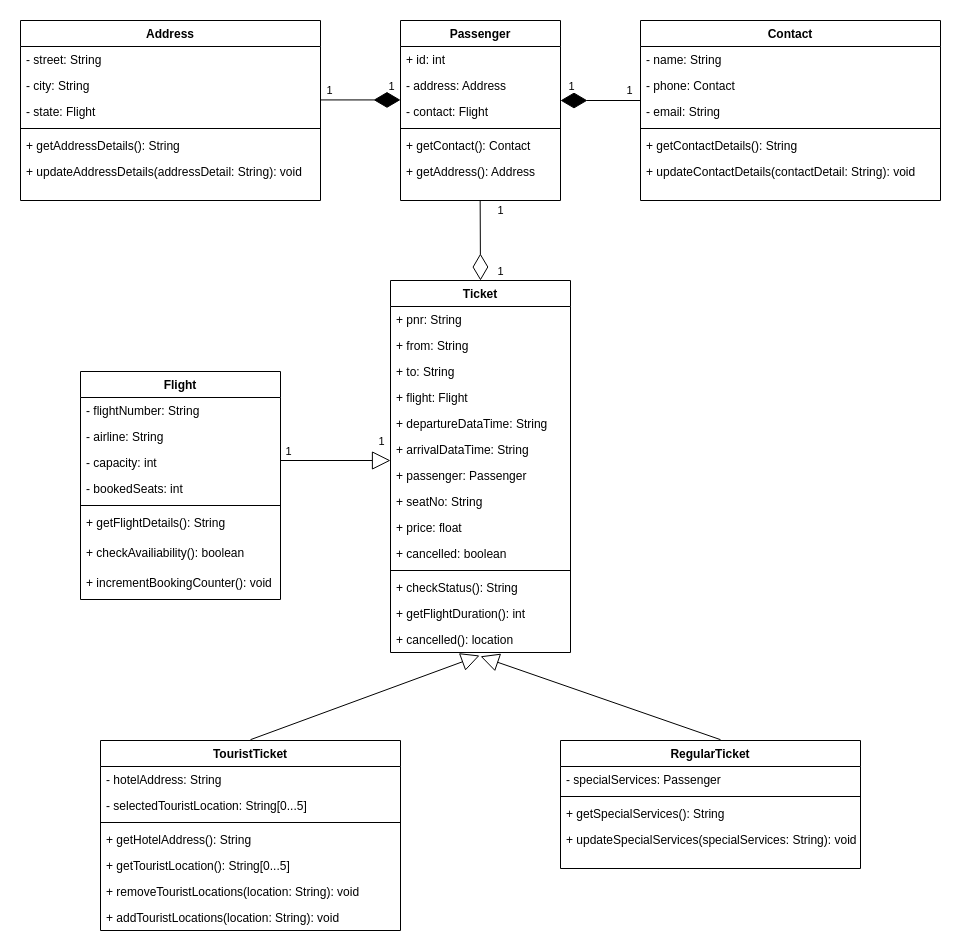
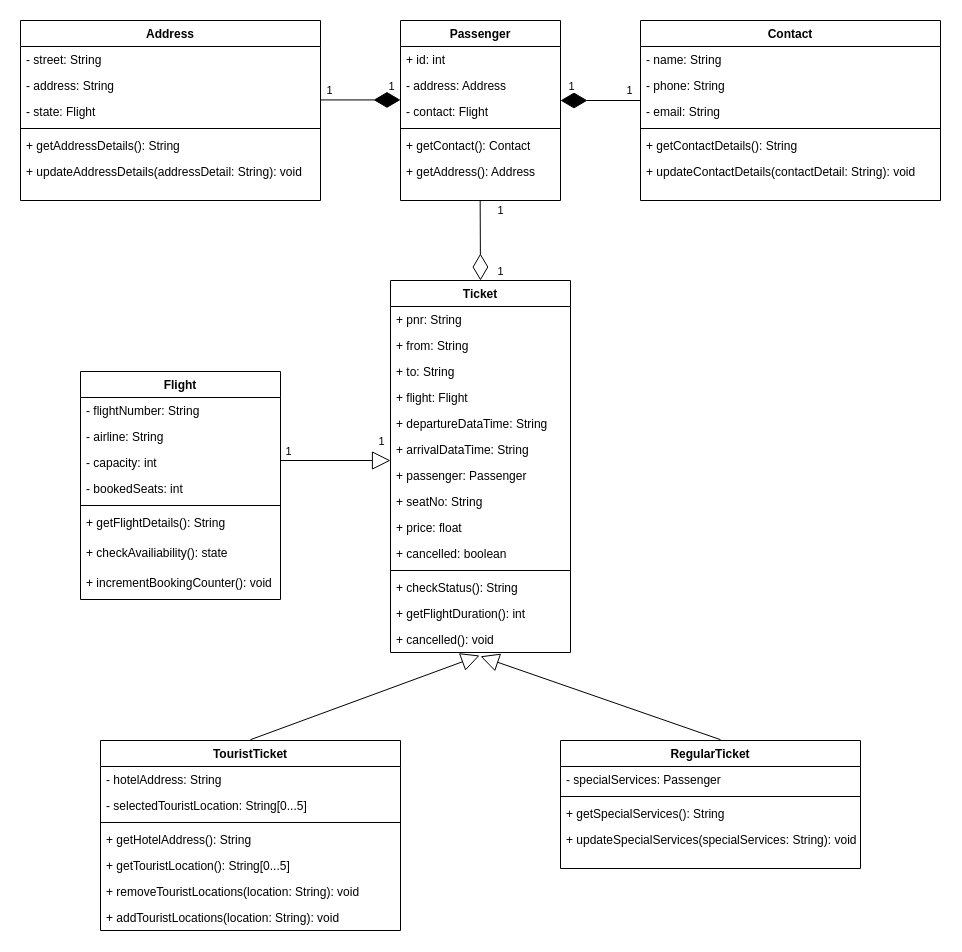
  <mxCell id="0" />
  <mxCell id="1" parent="0" />
  <mxCell id="2" value="Address" style="swimlane;fontStyle=1;align=center;verticalAlign=top;childLayout=stackLayout;horizontal=1;startSize=26;horizontalStack=0;resizeParent=1;resizeParentMax=0;resizeLast=0;collapsible=1;marginBottom=0;" parent="1" vertex="1"><mxGeometry x="20" y="20" width="300" height="180" as="geometry" /></mxCell>
  <mxCell id="3" value="- street: String" style="text;strokeColor=none;fillColor=none;align=left;verticalAlign=top;spacingLeft=4;spacingRight=4;overflow=hidden;rotatable=0;points=[[0,0.5],[1,0.5]];portConstraint=eastwest;" parent="2" vertex="1"><mxGeometry y="26" width="300" height="26" as="geometry" /></mxCell>
- <mxCell id="4" value="- city: String" style="text;strokeColor=none;fillColor=none;align=left;verticalAlign=top;spacingLeft=4;spacingRight=4;overflow=hidden;rotatable=0;points=[[0,0.5],[1,0.5]];portConstraint=eastwest;" parent="2" vertex="1"><mxGeometry y="52" width="300" height="26" as="geometry" /></mxCell>
+ <mxCell id="4" value="- address: String" style="text;strokeColor=none;fillColor=none;align=left;verticalAlign=top;spacingLeft=4;spacingRight=4;overflow=hidden;rotatable=0;points=[[0,0.5],[1,0.5]];portConstraint=eastwest;" parent="2" vertex="1"><mxGeometry y="52" width="300" height="26" as="geometry" /></mxCell>
  <mxCell id="5" value="- state: Flight" style="text;strokeColor=none;fillColor=none;align=left;verticalAlign=top;spacingLeft=4;spacingRight=4;overflow=hidden;rotatable=0;points=[[0,0.5],[1,0.5]];portConstraint=eastwest;" parent="2" vertex="1"><mxGeometry y="78" width="300" height="26" as="geometry" /></mxCell>
  <mxCell id="6" value="" style="line;strokeWidth=1;fillColor=none;align=left;verticalAlign=middle;spacingTop=-1;spacingLeft=3;spacingRight=3;rotatable=0;labelPosition=right;points=[];portConstraint=eastwest;" parent="2" vertex="1"><mxGeometry y="104" width="300" height="8" as="geometry" /></mxCell>
  <mxCell id="7" value="+ getAddressDetails(): String" style="text;strokeColor=none;fillColor=none;align=left;verticalAlign=top;spacingLeft=4;spacingRight=4;overflow=hidden;rotatable=0;points=[[0,0.5],[1,0.5]];portConstraint=eastwest;" parent="2" vertex="1"><mxGeometry y="112" width="300" height="26" as="geometry" /></mxCell>
  <mxCell id="8" value="+ updateAddressDetails(addressDetail: String): void" style="text;strokeColor=none;fillColor=none;align=left;verticalAlign=top;spacingLeft=4;spacingRight=4;overflow=hidden;rotatable=0;points=[[0,0.5],[1,0.5]];portConstraint=eastwest;" parent="2" vertex="1"><mxGeometry y="138" width="300" height="42" as="geometry" /></mxCell>
  <mxCell id="9" value="Passenger" style="swimlane;fontStyle=1;align=center;verticalAlign=top;childLayout=stackLayout;horizontal=1;startSize=26;horizontalStack=0;resizeParent=1;resizeParentMax=0;resizeLast=0;collapsible=1;marginBottom=0;" parent="1" vertex="1"><mxGeometry x="400" y="20" width="160" height="180" as="geometry" /></mxCell>
  <mxCell id="10" value="+ id: int" style="text;strokeColor=none;fillColor=none;align=left;verticalAlign=top;spacingLeft=4;spacingRight=4;overflow=hidden;rotatable=0;points=[[0,0.5],[1,0.5]];portConstraint=eastwest;" parent="9" vertex="1"><mxGeometry y="26" width="160" height="26" as="geometry" /></mxCell>
  <mxCell id="11" value="- address: Address" style="text;strokeColor=none;fillColor=none;align=left;verticalAlign=top;spacingLeft=4;spacingRight=4;overflow=hidden;rotatable=0;points=[[0,0.5],[1,0.5]];portConstraint=eastwest;" parent="9" vertex="1"><mxGeometry y="52" width="160" height="26" as="geometry" /></mxCell>
  <mxCell id="12" value="- contact: Flight" style="text;strokeColor=none;fillColor=none;align=left;verticalAlign=top;spacingLeft=4;spacingRight=4;overflow=hidden;rotatable=0;points=[[0,0.5],[1,0.5]];portConstraint=eastwest;" parent="9" vertex="1"><mxGeometry y="78" width="160" height="26" as="geometry" /></mxCell>
  <mxCell id="13" value="" style="line;strokeWidth=1;fillColor=none;align=left;verticalAlign=middle;spacingTop=-1;spacingLeft=3;spacingRight=3;rotatable=0;labelPosition=right;points=[];portConstraint=eastwest;" parent="9" vertex="1"><mxGeometry y="104" width="160" height="8" as="geometry" /></mxCell>
  <mxCell id="14" value="+ getContact(): Contact" style="text;strokeColor=none;fillColor=none;align=left;verticalAlign=top;spacingLeft=4;spacingRight=4;overflow=hidden;rotatable=0;points=[[0,0.5],[1,0.5]];portConstraint=eastwest;" parent="9" vertex="1"><mxGeometry y="112" width="160" height="26" as="geometry" /></mxCell>
  <mxCell id="15" value="+ getAddress(): Address" style="text;strokeColor=none;fillColor=none;align=left;verticalAlign=top;spacingLeft=4;spacingRight=4;overflow=hidden;rotatable=0;points=[[0,0.5],[1,0.5]];portConstraint=eastwest;" parent="9" vertex="1"><mxGeometry y="138" width="160" height="42" as="geometry" /></mxCell>
  <mxCell id="16" value="Contact" style="swimlane;fontStyle=1;align=center;verticalAlign=top;childLayout=stackLayout;horizontal=1;startSize=26;horizontalStack=0;resizeParent=1;resizeParentMax=0;resizeLast=0;collapsible=1;marginBottom=0;" parent="1" vertex="1"><mxGeometry x="640" y="20" width="300" height="180" as="geometry" /></mxCell>
  <mxCell id="17" value="- name: String" style="text;strokeColor=none;fillColor=none;align=left;verticalAlign=top;spacingLeft=4;spacingRight=4;overflow=hidden;rotatable=0;points=[[0,0.5],[1,0.5]];portConstraint=eastwest;" parent="16" vertex="1"><mxGeometry y="26" width="300" height="26" as="geometry" /></mxCell>
- <mxCell id="18" value="- phone: Contact" style="text;strokeColor=none;fillColor=none;align=left;verticalAlign=top;spacingLeft=4;spacingRight=4;overflow=hidden;rotatable=0;points=[[0,0.5],[1,0.5]];portConstraint=eastwest;" parent="16" vertex="1"><mxGeometry y="52" width="300" height="26" as="geometry" /></mxCell>
+ <mxCell id="18" value="- phone: String" style="text;strokeColor=none;fillColor=none;align=left;verticalAlign=top;spacingLeft=4;spacingRight=4;overflow=hidden;rotatable=0;points=[[0,0.5],[1,0.5]];portConstraint=eastwest;" parent="16" vertex="1"><mxGeometry y="52" width="300" height="26" as="geometry" /></mxCell>
  <mxCell id="19" value="- email: String" style="text;strokeColor=none;fillColor=none;align=left;verticalAlign=top;spacingLeft=4;spacingRight=4;overflow=hidden;rotatable=0;points=[[0,0.5],[1,0.5]];portConstraint=eastwest;" parent="16" vertex="1"><mxGeometry y="78" width="300" height="26" as="geometry" /></mxCell>
  <mxCell id="20" value="" style="line;strokeWidth=1;fillColor=none;align=left;verticalAlign=middle;spacingTop=-1;spacingLeft=3;spacingRight=3;rotatable=0;labelPosition=right;points=[];portConstraint=eastwest;" parent="16" vertex="1"><mxGeometry y="104" width="300" height="8" as="geometry" /></mxCell>
  <mxCell id="21" value="+ getContactDetails(): String" style="text;strokeColor=none;fillColor=none;align=left;verticalAlign=top;spacingLeft=4;spacingRight=4;overflow=hidden;rotatable=0;points=[[0,0.5],[1,0.5]];portConstraint=eastwest;" parent="16" vertex="1"><mxGeometry y="112" width="300" height="26" as="geometry" /></mxCell>
  <mxCell id="22" value="+ updateContactDetails(contactDetail: String): void" style="text;strokeColor=none;fillColor=none;align=left;verticalAlign=top;spacingLeft=4;spacingRight=4;overflow=hidden;rotatable=0;points=[[0,0.5],[1,0.5]];portConstraint=eastwest;" parent="16" vertex="1"><mxGeometry y="138" width="300" height="42" as="geometry" /></mxCell>
  <mxCell id="23" value="" style="endArrow=diamondThin;endFill=1;endSize=24;html=1;rounded=0;" parent="1" edge="1"><mxGeometry width="160" relative="1" as="geometry"><mxPoint x="640" y="100" as="sourcePoint" /><mxPoint x="560" y="100" as="targetPoint" /></mxGeometry></mxCell>
  <mxCell id="24" value="1" style="edgeLabel;html=1;align=center;verticalAlign=middle;resizable=0;points=[];" parent="23" vertex="1" connectable="0"><mxGeometry x="0.661" y="3" relative="1" as="geometry"><mxPoint x="-4" y="-18" as="offset" /></mxGeometry></mxCell>
  <mxCell id="25" value="1" style="edgeLabel;html=1;align=center;verticalAlign=middle;resizable=0;points=[];" parent="1" vertex="1" connectable="0"><mxGeometry x="550.003" y="100" as="geometry"><mxPoint x="78" y="-11" as="offset" /></mxGeometry></mxCell>
  <mxCell id="26" value="" style="endArrow=diamondThin;endFill=1;endSize=24;html=1;rounded=0;" parent="1" edge="1"><mxGeometry width="160" relative="1" as="geometry"><mxPoint x="320" y="99.43" as="sourcePoint" /><mxPoint x="400" y="99.43" as="targetPoint" /></mxGeometry></mxCell>
  <mxCell id="27" value="1" style="edgeLabel;html=1;align=center;verticalAlign=middle;resizable=0;points=[];" parent="26" vertex="1" connectable="0"><mxGeometry x="0.661" y="3" relative="1" as="geometry"><mxPoint x="4" y="-11" as="offset" /></mxGeometry></mxCell>
  <mxCell id="28" value="1" style="edgeLabel;html=1;align=center;verticalAlign=middle;resizable=0;points=[];" parent="1" vertex="1" connectable="0"><mxGeometry x="250.003" y="100" as="geometry"><mxPoint x="78" y="-11" as="offset" /></mxGeometry></mxCell>
  <mxCell id="29" value="Ticket" style="swimlane;fontStyle=1;align=center;verticalAlign=top;childLayout=stackLayout;horizontal=1;startSize=26;horizontalStack=0;resizeParent=1;resizeParentMax=0;resizeLast=0;collapsible=1;marginBottom=0;" parent="1" vertex="1"><mxGeometry x="390" y="280" width="180" height="372" as="geometry" /></mxCell>
  <mxCell id="30" value="+ pnr: String" style="text;strokeColor=none;fillColor=none;align=left;verticalAlign=top;spacingLeft=4;spacingRight=4;overflow=hidden;rotatable=0;points=[[0,0.5],[1,0.5]];portConstraint=eastwest;" parent="29" vertex="1"><mxGeometry y="26" width="180" height="26" as="geometry" /></mxCell>
  <mxCell id="31" value="+ from: String" style="text;strokeColor=none;fillColor=none;align=left;verticalAlign=top;spacingLeft=4;spacingRight=4;overflow=hidden;rotatable=0;points=[[0,0.5],[1,0.5]];portConstraint=eastwest;" parent="29" vertex="1"><mxGeometry y="52" width="180" height="26" as="geometry" /></mxCell>
  <mxCell id="32" value="+ to: String" style="text;strokeColor=none;fillColor=none;align=left;verticalAlign=top;spacingLeft=4;spacingRight=4;overflow=hidden;rotatable=0;points=[[0,0.5],[1,0.5]];portConstraint=eastwest;" parent="29" vertex="1"><mxGeometry y="78" width="180" height="26" as="geometry" /></mxCell>
  <mxCell id="33" value="+ flight: Flight" style="text;strokeColor=none;fillColor=none;align=left;verticalAlign=top;spacingLeft=4;spacingRight=4;overflow=hidden;rotatable=0;points=[[0,0.5],[1,0.5]];portConstraint=eastwest;" parent="29" vertex="1"><mxGeometry y="104" width="180" height="26" as="geometry" /></mxCell>
  <mxCell id="34" value="+ departureDataTime: String" style="text;strokeColor=none;fillColor=none;align=left;verticalAlign=top;spacingLeft=4;spacingRight=4;overflow=hidden;rotatable=0;points=[[0,0.5],[1,0.5]];portConstraint=eastwest;" parent="29" vertex="1"><mxGeometry y="130" width="180" height="26" as="geometry" /></mxCell>
  <mxCell id="35" value="+ arrivalDataTime: String" style="text;strokeColor=none;fillColor=none;align=left;verticalAlign=top;spacingLeft=4;spacingRight=4;overflow=hidden;rotatable=0;points=[[0,0.5],[1,0.5]];portConstraint=eastwest;" parent="29" vertex="1"><mxGeometry y="156" width="180" height="26" as="geometry" /></mxCell>
  <mxCell id="36" value="+ passenger: Passenger" style="text;strokeColor=none;fillColor=none;align=left;verticalAlign=top;spacingLeft=4;spacingRight=4;overflow=hidden;rotatable=0;points=[[0,0.5],[1,0.5]];portConstraint=eastwest;" parent="29" vertex="1"><mxGeometry y="182" width="180" height="26" as="geometry" /></mxCell>
  <mxCell id="37" value="+ seatNo: String" style="text;strokeColor=none;fillColor=none;align=left;verticalAlign=top;spacingLeft=4;spacingRight=4;overflow=hidden;rotatable=0;points=[[0,0.5],[1,0.5]];portConstraint=eastwest;" parent="29" vertex="1"><mxGeometry y="208" width="180" height="26" as="geometry" /></mxCell>
  <mxCell id="38" value="+ price: float" style="text;strokeColor=none;fillColor=none;align=left;verticalAlign=top;spacingLeft=4;spacingRight=4;overflow=hidden;rotatable=0;points=[[0,0.5],[1,0.5]];portConstraint=eastwest;" parent="29" vertex="1"><mxGeometry y="234" width="180" height="26" as="geometry" /></mxCell>
  <mxCell id="39" value="+ cancelled: boolean" style="text;strokeColor=none;fillColor=none;align=left;verticalAlign=top;spacingLeft=4;spacingRight=4;overflow=hidden;rotatable=0;points=[[0,0.5],[1,0.5]];portConstraint=eastwest;" parent="29" vertex="1"><mxGeometry y="260" width="180" height="26" as="geometry" /></mxCell>
  <mxCell id="40" value="" style="line;strokeWidth=1;fillColor=none;align=left;verticalAlign=middle;spacingTop=-1;spacingLeft=3;spacingRight=3;rotatable=0;labelPosition=right;points=[];portConstraint=eastwest;" parent="29" vertex="1"><mxGeometry y="286" width="180" height="8" as="geometry" /></mxCell>
  <mxCell id="41" value="+ checkStatus(): String" style="text;strokeColor=none;fillColor=none;align=left;verticalAlign=top;spacingLeft=4;spacingRight=4;overflow=hidden;rotatable=0;points=[[0,0.5],[1,0.5]];portConstraint=eastwest;" parent="29" vertex="1"><mxGeometry y="294" width="180" height="26" as="geometry" /></mxCell>
  <mxCell id="42" value="+ getFlightDuration(): int" style="text;strokeColor=none;fillColor=none;align=left;verticalAlign=top;spacingLeft=4;spacingRight=4;overflow=hidden;rotatable=0;points=[[0,0.5],[1,0.5]];portConstraint=eastwest;" parent="29" vertex="1"><mxGeometry y="320" width="180" height="26" as="geometry" /></mxCell>
- <mxCell id="43" value="+ cancelled(): location" style="text;strokeColor=none;fillColor=none;align=left;verticalAlign=top;spacingLeft=4;spacingRight=4;overflow=hidden;rotatable=0;points=[[0,0.5],[1,0.5]];portConstraint=eastwest;" parent="29" vertex="1"><mxGeometry y="346" width="180" height="26" as="geometry" /></mxCell>
+ <mxCell id="43" value="+ cancelled(): void" style="text;strokeColor=none;fillColor=none;align=left;verticalAlign=top;spacingLeft=4;spacingRight=4;overflow=hidden;rotatable=0;points=[[0,0.5],[1,0.5]];portConstraint=eastwest;" parent="29" vertex="1"><mxGeometry y="346" width="180" height="26" as="geometry" /></mxCell>
  <mxCell id="44" value="" style="endArrow=diamondThin;endFill=0;endSize=24;html=1;rounded=0;" parent="1" edge="1"><mxGeometry width="160" relative="1" as="geometry"><mxPoint x="479.66" y="200" as="sourcePoint" /><mxPoint x="480" y="280" as="targetPoint" /></mxGeometry></mxCell>
  <mxCell id="45" value="1" style="edgeLabel;html=1;align=center;verticalAlign=middle;resizable=0;points=[];" parent="44" vertex="1" connectable="0"><mxGeometry x="0.64" y="-2" relative="1" as="geometry"><mxPoint x="22" y="4" as="offset" /></mxGeometry></mxCell>
  <mxCell id="46" value="1" style="edgeLabel;html=1;align=center;verticalAlign=middle;resizable=0;points=[];" parent="1" vertex="1" connectable="0"><mxGeometry x="499.998" y="209.995" as="geometry" /></mxCell>
  <mxCell id="47" value="RegularTicket" style="swimlane;fontStyle=1;align=center;verticalAlign=top;childLayout=stackLayout;horizontal=1;startSize=26;horizontalStack=0;resizeParent=1;resizeParentMax=0;resizeLast=0;collapsible=1;marginBottom=0;" parent="1" vertex="1"><mxGeometry x="560" y="740" width="300" height="128" as="geometry" /></mxCell>
  <mxCell id="48" value="- specialServices: Passenger" style="text;strokeColor=none;fillColor=none;align=left;verticalAlign=top;spacingLeft=4;spacingRight=4;overflow=hidden;rotatable=0;points=[[0,0.5],[1,0.5]];portConstraint=eastwest;" parent="47" vertex="1"><mxGeometry y="26" width="300" height="26" as="geometry" /></mxCell>
  <mxCell id="49" value="" style="line;strokeWidth=1;fillColor=none;align=left;verticalAlign=middle;spacingTop=-1;spacingLeft=3;spacingRight=3;rotatable=0;labelPosition=right;points=[];portConstraint=eastwest;" parent="47" vertex="1"><mxGeometry y="52" width="300" height="8" as="geometry" /></mxCell>
  <mxCell id="50" value="+ getSpecialServices(): String" style="text;strokeColor=none;fillColor=none;align=left;verticalAlign=top;spacingLeft=4;spacingRight=4;overflow=hidden;rotatable=0;points=[[0,0.5],[1,0.5]];portConstraint=eastwest;" parent="47" vertex="1"><mxGeometry y="60" width="300" height="26" as="geometry" /></mxCell>
  <mxCell id="51" value="+ updateSpecialServices(specialServices: String): void" style="text;strokeColor=none;fillColor=none;align=left;verticalAlign=top;spacingLeft=4;spacingRight=4;overflow=hidden;rotatable=0;points=[[0,0.5],[1,0.5]];portConstraint=eastwest;" parent="47" vertex="1"><mxGeometry y="86" width="300" height="42" as="geometry" /></mxCell>
  <mxCell id="52" value="TouristTicket" style="swimlane;fontStyle=1;align=center;verticalAlign=top;childLayout=stackLayout;horizontal=1;startSize=26;horizontalStack=0;resizeParent=1;resizeParentMax=0;resizeLast=0;collapsible=1;marginBottom=0;" parent="1" vertex="1"><mxGeometry x="100" y="740" width="300" height="190" as="geometry" /></mxCell>
  <mxCell id="53" value="- hotelAddress: String" style="text;strokeColor=none;fillColor=none;align=left;verticalAlign=top;spacingLeft=4;spacingRight=4;overflow=hidden;rotatable=0;points=[[0,0.5],[1,0.5]];portConstraint=eastwest;" parent="52" vertex="1"><mxGeometry y="26" width="300" height="26" as="geometry" /></mxCell>
  <mxCell id="54" value="- selectedTouristLocation: String[0...5]" style="text;strokeColor=none;fillColor=none;align=left;verticalAlign=top;spacingLeft=4;spacingRight=4;overflow=hidden;rotatable=0;points=[[0,0.5],[1,0.5]];portConstraint=eastwest;" parent="52" vertex="1"><mxGeometry y="52" width="300" height="26" as="geometry" /></mxCell>
  <mxCell id="55" value="" style="line;strokeWidth=1;fillColor=none;align=left;verticalAlign=middle;spacingTop=-1;spacingLeft=3;spacingRight=3;rotatable=0;labelPosition=right;points=[];portConstraint=eastwest;" parent="52" vertex="1"><mxGeometry y="78" width="300" height="8" as="geometry" /></mxCell>
  <mxCell id="56" value="+ getHotelAddress(): String" style="text;strokeColor=none;fillColor=none;align=left;verticalAlign=top;spacingLeft=4;spacingRight=4;overflow=hidden;rotatable=0;points=[[0,0.5],[1,0.5]];portConstraint=eastwest;" parent="52" vertex="1"><mxGeometry y="86" width="300" height="26" as="geometry" /></mxCell>
  <mxCell id="57" value="+ getTouristLocation(): String[0...5]" style="text;strokeColor=none;fillColor=none;align=left;verticalAlign=top;spacingLeft=4;spacingRight=4;overflow=hidden;rotatable=0;points=[[0,0.5],[1,0.5]];portConstraint=eastwest;" parent="52" vertex="1"><mxGeometry y="112" width="300" height="26" as="geometry" /></mxCell>
  <mxCell id="58" value="+ removeTouristLocations(location: String): void" style="text;strokeColor=none;fillColor=none;align=left;verticalAlign=top;spacingLeft=4;spacingRight=4;overflow=hidden;rotatable=0;points=[[0,0.5],[1,0.5]];portConstraint=eastwest;" parent="52" vertex="1"><mxGeometry y="138" width="300" height="26" as="geometry" /></mxCell>
  <mxCell id="59" value="+ addTouristLocations(location: String): void" style="text;strokeColor=none;fillColor=none;align=left;verticalAlign=top;spacingLeft=4;spacingRight=4;overflow=hidden;rotatable=0;points=[[0,0.5],[1,0.5]];portConstraint=eastwest;" parent="52" vertex="1"><mxGeometry y="164" width="300" height="26" as="geometry" /></mxCell>
  <mxCell id="60" value="" style="endArrow=block;endSize=16;endFill=0;html=1;rounded=0;entryX=0.495;entryY=1.115;entryDx=0;entryDy=0;entryPerimeter=0;" parent="1" target="43" edge="1"><mxGeometry width="160" relative="1" as="geometry"><mxPoint x="250" y="739.17" as="sourcePoint" /><mxPoint x="410" y="739.17" as="targetPoint" /><mxPoint as="offset" /></mxGeometry></mxCell>
  <mxCell id="61" value="" style="endArrow=block;endSize=16;endFill=0;html=1;rounded=0;entryX=0.5;entryY=1.147;entryDx=0;entryDy=0;entryPerimeter=0;" parent="1" target="43" edge="1"><mxGeometry width="160" relative="1" as="geometry"><mxPoint x="720" y="739.17" as="sourcePoint" /><mxPoint x="550" y="739.17" as="targetPoint" /><mxPoint as="offset" /></mxGeometry></mxCell>
  <mxCell id="62" value="Flight" style="swimlane;fontStyle=1;align=center;verticalAlign=top;childLayout=stackLayout;horizontal=1;startSize=26;horizontalStack=0;resizeParent=1;resizeParentMax=0;resizeLast=0;collapsible=1;marginBottom=0;" parent="1" vertex="1"><mxGeometry x="80" y="371" width="200" height="228" as="geometry" /></mxCell>
  <mxCell id="63" value="- flightNumber: String" style="text;strokeColor=none;fillColor=none;align=left;verticalAlign=top;spacingLeft=4;spacingRight=4;overflow=hidden;rotatable=0;points=[[0,0.5],[1,0.5]];portConstraint=eastwest;" parent="62" vertex="1"><mxGeometry y="26" width="200" height="26" as="geometry" /></mxCell>
  <mxCell id="64" value="- airline: String" style="text;strokeColor=none;fillColor=none;align=left;verticalAlign=top;spacingLeft=4;spacingRight=4;overflow=hidden;rotatable=0;points=[[0,0.5],[1,0.5]];portConstraint=eastwest;" parent="62" vertex="1"><mxGeometry y="52" width="200" height="26" as="geometry" /></mxCell>
  <mxCell id="65" value="- capacity: int" style="text;strokeColor=none;fillColor=none;align=left;verticalAlign=top;spacingLeft=4;spacingRight=4;overflow=hidden;rotatable=0;points=[[0,0.5],[1,0.5]];portConstraint=eastwest;" parent="62" vertex="1"><mxGeometry y="78" width="200" height="26" as="geometry" /></mxCell>
  <mxCell id="66" value="- bookedSeats: int" style="text;strokeColor=none;fillColor=none;align=left;verticalAlign=top;spacingLeft=4;spacingRight=4;overflow=hidden;rotatable=0;points=[[0,0.5],[1,0.5]];portConstraint=eastwest;" parent="62" vertex="1"><mxGeometry y="104" width="200" height="26" as="geometry" /></mxCell>
  <mxCell id="67" value="" style="line;strokeWidth=1;fillColor=none;align=left;verticalAlign=middle;spacingTop=-1;spacingLeft=3;spacingRight=3;rotatable=0;labelPosition=right;points=[];portConstraint=eastwest;" parent="62" vertex="1"><mxGeometry y="130" width="200" height="8" as="geometry" /></mxCell>
  <mxCell id="68" value="+ getFlightDetails(): String" style="text;strokeColor=none;fillColor=none;align=left;verticalAlign=top;spacingLeft=4;spacingRight=4;overflow=hidden;rotatable=0;points=[[0,0.5],[1,0.5]];portConstraint=eastwest;" parent="62" vertex="1"><mxGeometry y="138" width="200" height="30" as="geometry" /></mxCell>
- <mxCell id="69" value="+ checkAvailiability(): boolean" style="text;strokeColor=none;fillColor=none;align=left;verticalAlign=top;spacingLeft=4;spacingRight=4;overflow=hidden;rotatable=0;points=[[0,0.5],[1,0.5]];portConstraint=eastwest;" parent="62" vertex="1"><mxGeometry y="168" width="200" height="30" as="geometry" /></mxCell>
+ <mxCell id="69" value="+ checkAvailiability(): state" style="text;strokeColor=none;fillColor=none;align=left;verticalAlign=top;spacingLeft=4;spacingRight=4;overflow=hidden;rotatable=0;points=[[0,0.5],[1,0.5]];portConstraint=eastwest;" parent="62" vertex="1"><mxGeometry y="168" width="200" height="30" as="geometry" /></mxCell>
  <mxCell id="70" value="+ incrementBookingCounter(): void" style="text;strokeColor=none;fillColor=none;align=left;verticalAlign=top;spacingLeft=4;spacingRight=4;overflow=hidden;rotatable=0;points=[[0,0.5],[1,0.5]];portConstraint=eastwest;" parent="62" vertex="1"><mxGeometry y="198" width="200" height="30" as="geometry" /></mxCell>
  <mxCell id="71" value="" style="endArrow=block;endSize=16;endFill=0;html=1;rounded=0;" parent="1" edge="1"><mxGeometry width="160" relative="1" as="geometry"><mxPoint x="280" y="460" as="sourcePoint" /><mxPoint x="390" y="460" as="targetPoint" /></mxGeometry></mxCell>
  <mxCell id="72" value="1" style="edgeLabel;html=1;align=center;verticalAlign=middle;resizable=0;points=[];" parent="71" vertex="1" connectable="0"><mxGeometry x="0.79" y="-3" relative="1" as="geometry"><mxPoint x="2" y="-23" as="offset" /></mxGeometry></mxCell>
  <mxCell id="73" value="1" style="edgeLabel;html=1;align=center;verticalAlign=middle;resizable=0;points=[];" parent="1" vertex="1" connectable="0"><mxGeometry x="340.001" y="430" as="geometry"><mxPoint x="-53" y="20" as="offset" /></mxGeometry></mxCell>
